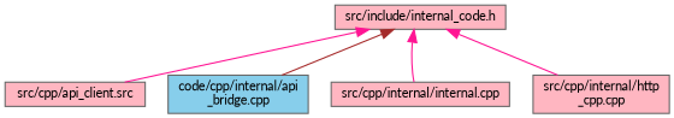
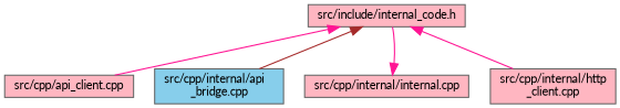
  digraph {
    fontname=Lato
    node [color=grey40 fillcolor=lightpink fontname=Lato fontsize=10 shape=box style=filled]
    edge [color=deeppink dir=back fontname=Lato fontsize=10 labelfontname=Helvetica labelfontsize=10 style=solid]
    n1 [color=gray40 fontcolor=black height=0.2 label="src/include/internal_code.h" width=0.4]
-   n2 [height=0.2 label="src/cpp/api_client.src" width=0.4]
-   n3 [fillcolor=skyblue height=0.2 label="code/cpp/internal/api\l_bridge.cpp" width=0.4]
+   n2 [height=0.2 label="src/cpp/api_client.cpp" width=0.4]
+   n3 [fillcolor=skyblue height=0.2 label="src/cpp/internal/api\l_bridge.cpp" width=0.4]
    n4 [height=0.2 label="src/cpp/internal/internal.cpp" width=0.4]
-   n5 [height=0.2 label="src/cpp/internal/http\l_cpp.cpp" width=0.4]
+   n5 [height=0.2 label="src/cpp/internal/http\l_client.cpp" width=0.4]
    n1 -> n2
    n1 -> n3 [color=brown]
-   n1 -> n4
+   n4 -> n1
    n1 -> n5
  }
